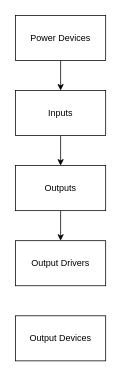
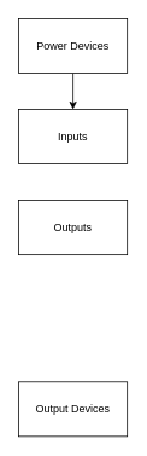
  <mxCell id="0" />
  <mxCell id="1" parent="0" />
  <mxCell id="2" value="" style="edgeStyle=orthogonalEdgeStyle;rounded=0;orthogonalLoop=1;jettySize=auto;html=1;" edge="1" parent="1" source="3" target="5"><mxGeometry relative="1" as="geometry" /></mxCell>
  <mxCell id="3" value="Power Devices" style="rounded=0;whiteSpace=wrap;html=1;" vertex="1" parent="1"><mxGeometry x="20" y="20" width="120" height="60" as="geometry" /></mxCell>
- <mxCell id="4" value="" style="edgeStyle=orthogonalEdgeStyle;rounded=0;orthogonalLoop=1;jettySize=auto;html=1;" edge="1" parent="1" source="5" target="7"><mxGeometry relative="1" as="geometry" /></mxCell>
  <mxCell id="5" value="Inputs" style="rounded=0;whiteSpace=wrap;html=1;" vertex="1" parent="1"><mxGeometry x="20" y="120" width="120" height="60" as="geometry" /></mxCell>
- <mxCell id="6" value="" style="edgeStyle=orthogonalEdgeStyle;rounded=0;orthogonalLoop=1;jettySize=auto;html=1;" edge="1" parent="1" source="7" target="8"><mxGeometry relative="1" as="geometry" /></mxCell>
  <mxCell id="7" value="Outputs" style="whiteSpace=wrap;html=1;rounded=0;" vertex="1" parent="1"><mxGeometry x="20" y="220" width="120" height="60" as="geometry" /></mxCell>
- <mxCell id="8" value="Output Drivers" style="whiteSpace=wrap;html=1;rounded=0;" vertex="1" parent="1"><mxGeometry x="20" y="320" width="120" height="60" as="geometry" /></mxCell>
  <mxCell id="9" value="Output Devices" style="whiteSpace=wrap;html=1;rounded=0;" vertex="1" parent="1"><mxGeometry x="20" y="420" width="120" height="60" as="geometry" /></mxCell>
